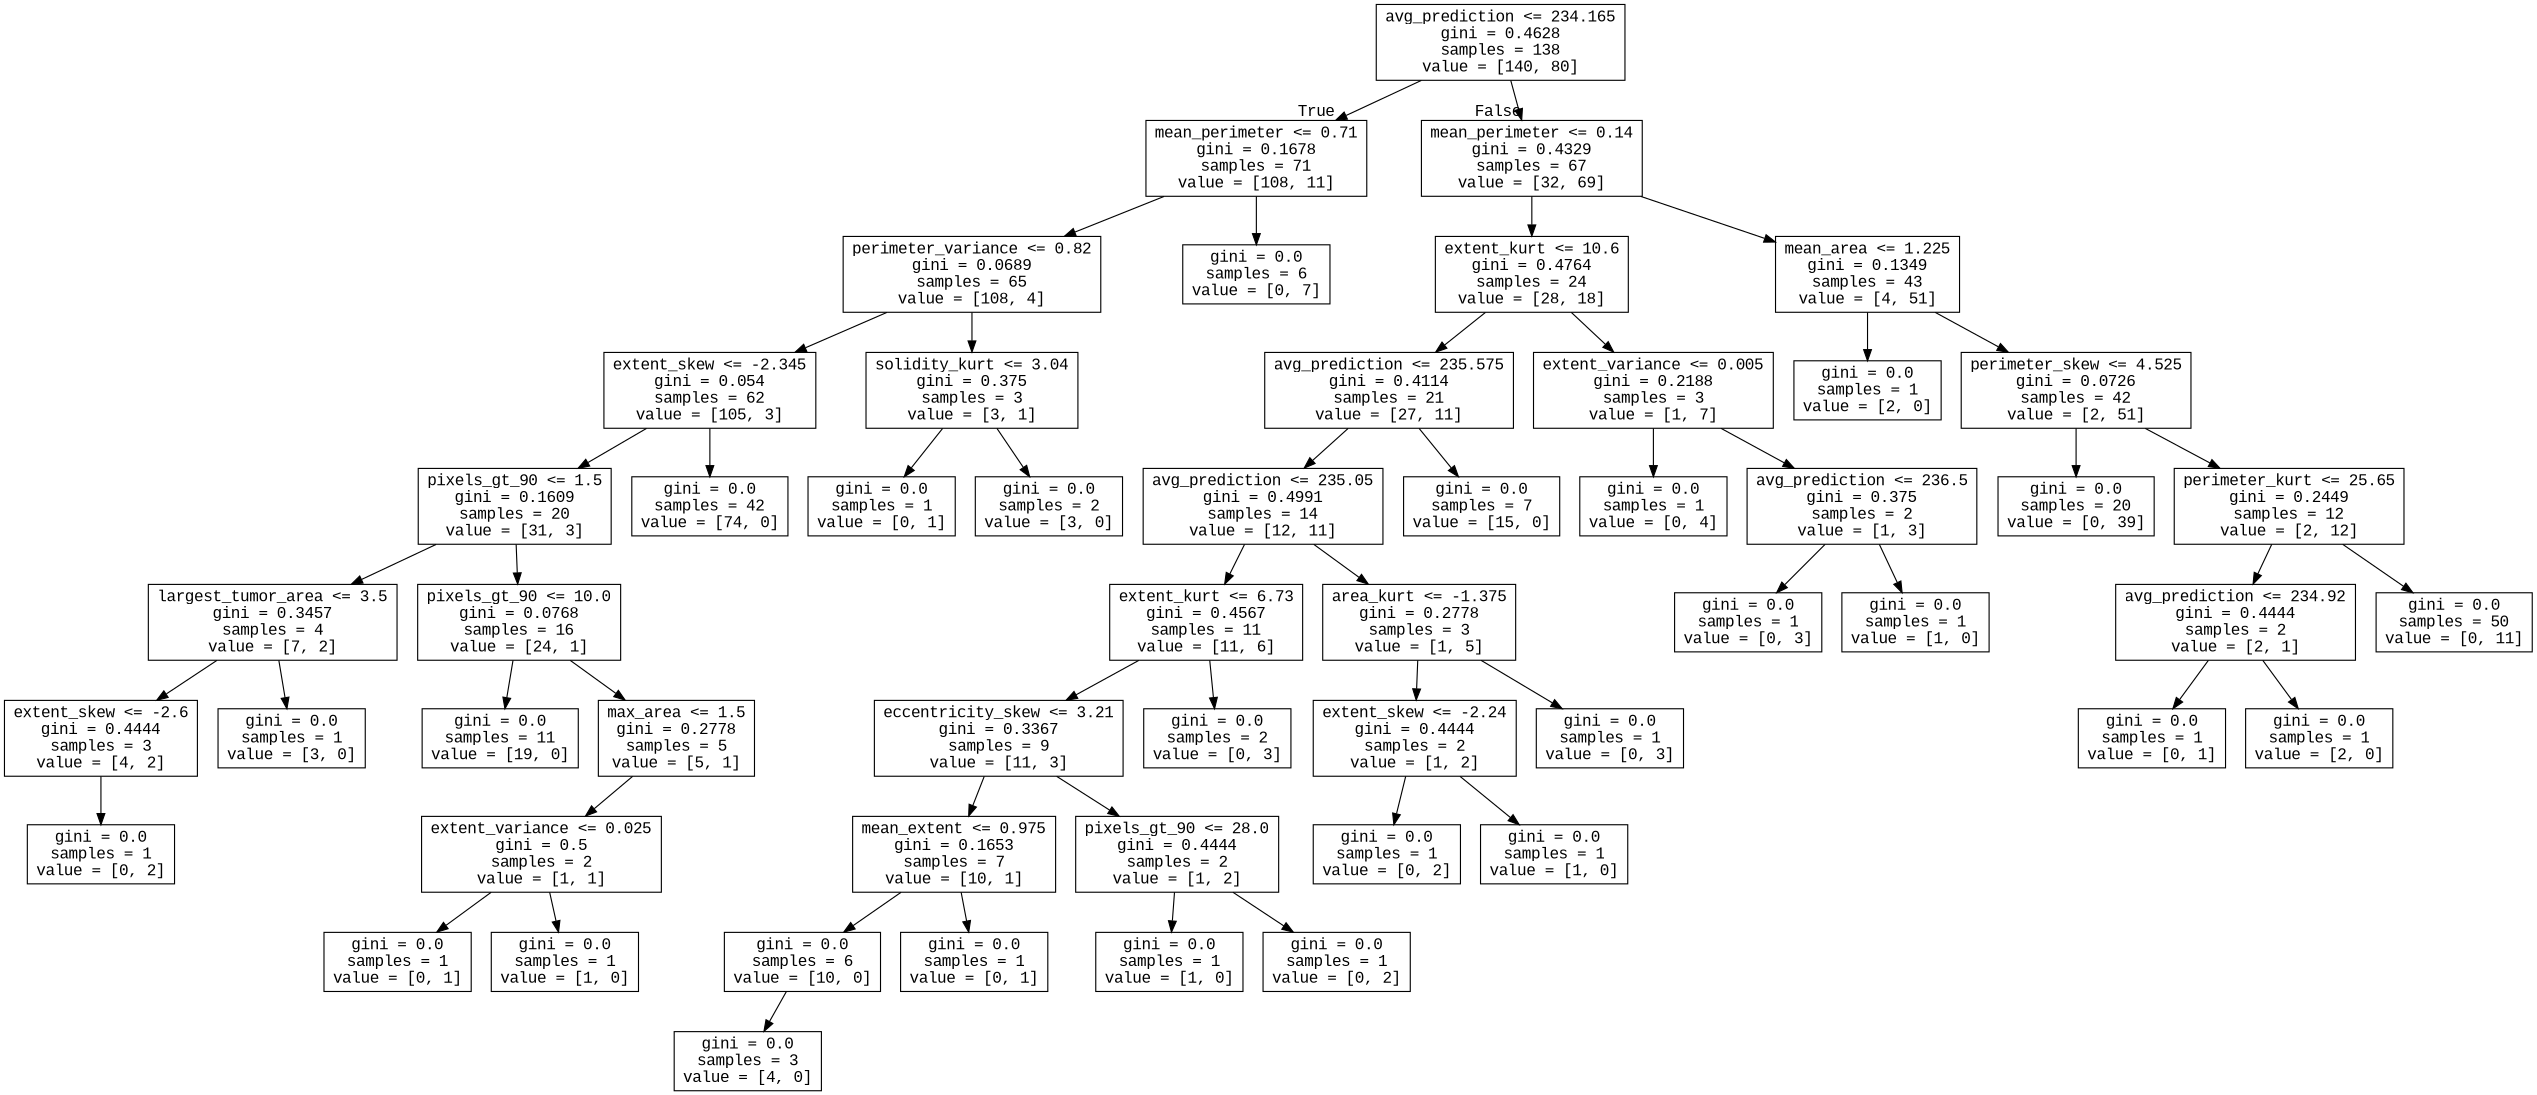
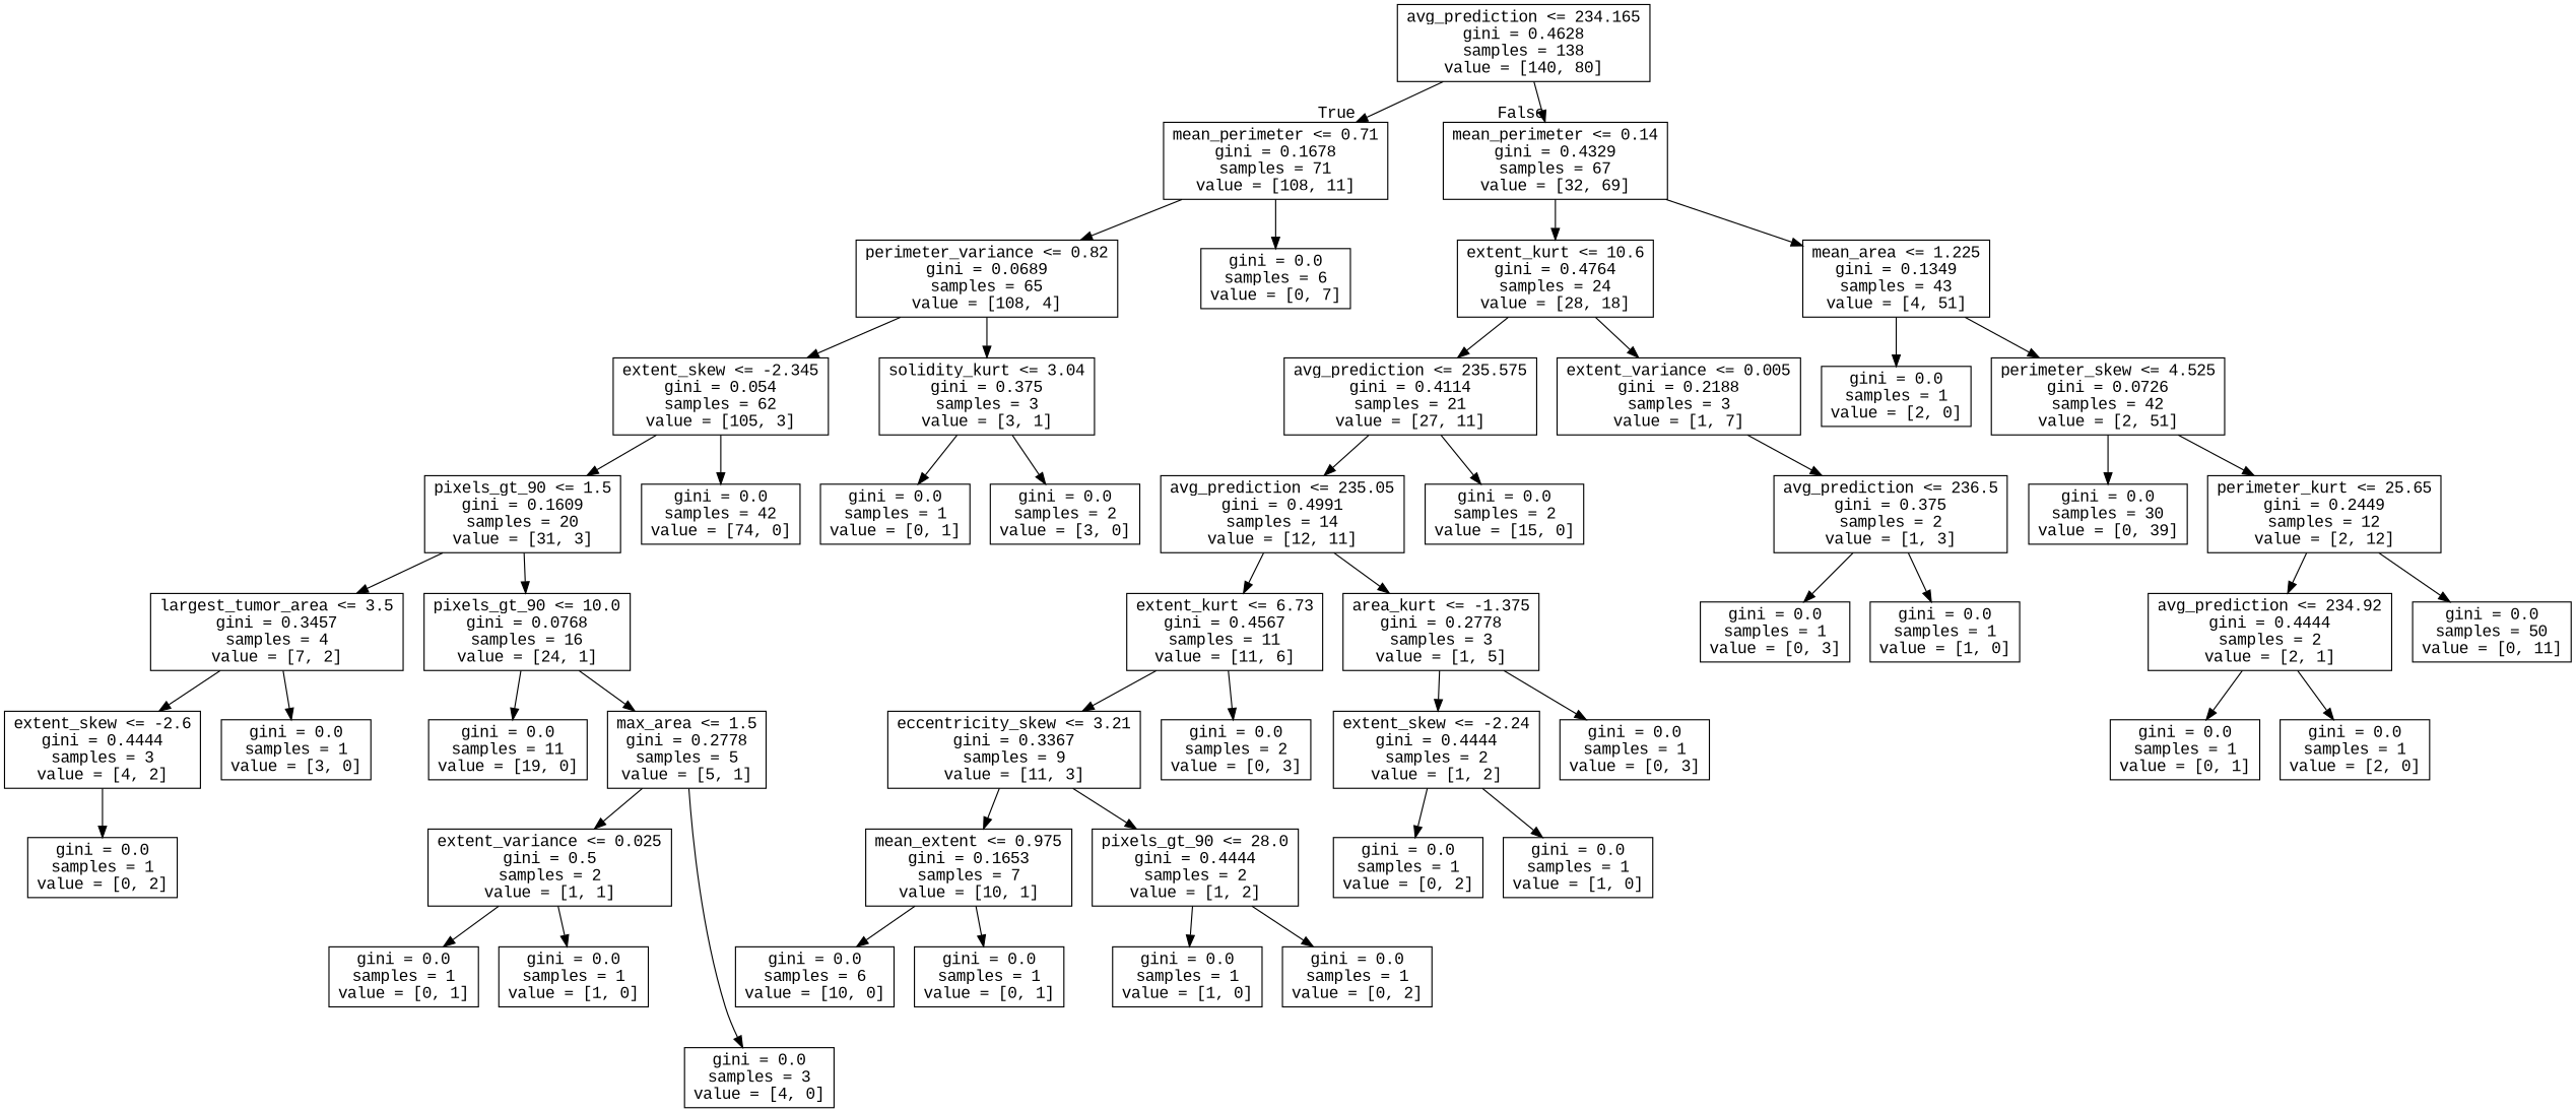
  digraph {
    fontname="Liberation Mono"
    node [fontname="Liberation Mono" shape=box]
    edge [fontname="Liberation Mono"]
    n1 [label="avg_prediction <= 234.165\ngini = 0.4628\nsamples = 138\nvalue = [140, 80]"]
    n2 [label="mean_perimeter <= 0.71\ngini = 0.1678\nsamples = 71\nvalue = [108, 11]"]
    n3 [label="mean_perimeter <= 0.14\ngini = 0.4329\nsamples = 67\nvalue = [32, 69]"]
    n4 [label="perimeter_variance <= 0.82\ngini = 0.0689\nsamples = 65\nvalue = [108, 4]"]
    n5 [label="gini = 0.0\nsamples = 6\nvalue = [0, 7]"]
    n6 [label="extent_kurt <= 10.6\ngini = 0.4764\nsamples = 24\nvalue = [28, 18]"]
    n7 [label="mean_area <= 1.225\ngini = 0.1349\nsamples = 43\nvalue = [4, 51]"]
    n8 [label="extent_skew <= -2.345\ngini = 0.054\nsamples = 62\nvalue = [105, 3]"]
    n9 [label="solidity_kurt <= 3.04\ngini = 0.375\nsamples = 3\nvalue = [3, 1]"]
    n10 [label="pixels_gt_90 <= 1.5\ngini = 0.1609\nsamples = 20\nvalue = [31, 3]"]
    n11 [label="gini = 0.0\nsamples = 42\nvalue = [74, 0]"]
    n12 [label="gini = 0.0\nsamples = 1\nvalue = [0, 1]"]
    n13 [label="gini = 0.0\nsamples = 2\nvalue = [3, 0]"]
    n14 [label="largest_tumor_area <= 3.5\ngini = 0.3457\nsamples = 4\nvalue = [7, 2]"]
    n15 [label="pixels_gt_90 <= 10.0\ngini = 0.0768\nsamples = 16\nvalue = [24, 1]"]
    n16 [label="extent_skew <= -2.6\ngini = 0.4444\nsamples = 3\nvalue = [4, 2]"]
    n17 [label="gini = 0.0\nsamples = 1\nvalue = [3, 0]"]
    n18 [label="gini = 0.0\nsamples = 11\nvalue = [19, 0]"]
    n19 [label="max_area <= 1.5\ngini = 0.2778\nsamples = 5\nvalue = [5, 1]"]
    n20 [label="gini = 0.0\nsamples = 1\nvalue = [0, 2]"]
    n21 [label="extent_variance <= 0.025\ngini = 0.5\nsamples = 2\nvalue = [1, 1]"]
    n22 [label="gini = 0.0\nsamples = 3\nvalue = [4, 0]"]
    n23 [label="gini = 0.0\nsamples = 1\nvalue = [0, 1]"]
    n24 [label="gini = 0.0\nsamples = 1\nvalue = [1, 0]"]
    n25 [label="avg_prediction <= 235.575\ngini = 0.4114\nsamples = 21\nvalue = [27, 11]"]
    n26 [label="extent_variance <= 0.005\ngini = 0.2188\nsamples = 3\nvalue = [1, 7]"]
    n27 [label="gini = 0.0\nsamples = 1\nvalue = [2, 0]"]
    n28 [label="perimeter_skew <= 4.525\ngini = 0.0726\nsamples = 42\nvalue = [2, 51]"]
    n29 [label="avg_prediction <= 235.05\ngini = 0.4991\nsamples = 14\nvalue = [12, 11]"]
-   n30 [label="gini = 0.0\nsamples = 7\nvalue = [15, 0]"]
-   n31 [label="gini = 0.0\nsamples = 1\nvalue = [0, 4]"]
+   n30 [label="gini = 0.0\nsamples = 2\nvalue = [15, 0]"]
    n32 [label="avg_prediction <= 236.5\ngini = 0.375\nsamples = 2\nvalue = [1, 3]"]
    n33 [label="extent_kurt <= 6.73\ngini = 0.4567\nsamples = 11\nvalue = [11, 6]"]
    n34 [label="area_kurt <= -1.375\ngini = 0.2778\nsamples = 3\nvalue = [1, 5]"]
    n35 [label="eccentricity_skew <= 3.21\ngini = 0.3367\nsamples = 9\nvalue = [11, 3]"]
    n36 [label="gini = 0.0\nsamples = 2\nvalue = [0, 3]"]
    n37 [label="extent_skew <= -2.24\ngini = 0.4444\nsamples = 2\nvalue = [1, 2]"]
    n38 [label="gini = 0.0\nsamples = 1\nvalue = [0, 3]"]
    n39 [label="mean_extent <= 0.975\ngini = 0.1653\nsamples = 7\nvalue = [10, 1]"]
    n40 [label="pixels_gt_90 <= 28.0\ngini = 0.4444\nsamples = 2\nvalue = [1, 2]"]
    n41 [label="gini = 0.0\nsamples = 6\nvalue = [10, 0]"]
    n42 [label="gini = 0.0\nsamples = 1\nvalue = [0, 1]"]
    n43 [label="gini = 0.0\nsamples = 1\nvalue = [1, 0]"]
    n44 [label="gini = 0.0\nsamples = 1\nvalue = [0, 2]"]
    n45 [label="gini = 0.0\nsamples = 1\nvalue = [0, 2]"]
    n46 [label="gini = 0.0\nsamples = 1\nvalue = [1, 0]"]
    n47 [label="gini = 0.0\nsamples = 1\nvalue = [0, 3]"]
    n48 [label="gini = 0.0\nsamples = 1\nvalue = [1, 0]"]
-   n49 [label="gini = 0.0\nsamples = 20\nvalue = [0, 39]"]
+   n49 [label="gini = 0.0\nsamples = 30\nvalue = [0, 39]"]
    n50 [label="perimeter_kurt <= 25.65\ngini = 0.2449\nsamples = 12\nvalue = [2, 12]"]
    n51 [label="avg_prediction <= 234.92\ngini = 0.4444\nsamples = 2\nvalue = [2, 1]"]
    n52 [label="gini = 0.0\nsamples = 50\nvalue = [0, 11]"]
    n53 [label="gini = 0.0\nsamples = 1\nvalue = [0, 1]"]
    n54 [label="gini = 0.0\nsamples = 1\nvalue = [2, 0]"]
    n1 -> n2 [headlabel=True labelangle=45 labeldistance=2.5]
    n1 -> n3 [headlabel=False labelangle=-45 labeldistance=2.5]
    n2 -> n4
    n2 -> n5
    n3 -> n6
    n3 -> n7
    n4 -> n8
    n4 -> n9
    n6 -> n25
    n6 -> n26
    n7 -> n27
    n7 -> n28
    n8 -> n10
    n8 -> n11
    n9 -> n12
    n9 -> n13
    n10 -> n14
    n10 -> n15
    n14 -> n16
    n14 -> n17
    n15 -> n18
    n15 -> n19
    n16 -> n20
    n19 -> n21
-   n41 -> n22
+   n19 -> n22
    n21 -> n23
    n21 -> n24
    n25 -> n29
    n25 -> n30
-   n26 -> n31
    n26 -> n32
    n28 -> n49
    n28 -> n50
    n29 -> n33
    n29 -> n34
    n32 -> n47
    n32 -> n48
    n33 -> n35
    n33 -> n36
    n34 -> n37
    n34 -> n38
    n35 -> n39
    n35 -> n40
    n37 -> n45
    n37 -> n46
    n39 -> n41
    n39 -> n42
    n40 -> n43
    n40 -> n44
    n50 -> n51
    n50 -> n52
    n51 -> n53
    n51 -> n54
  }
